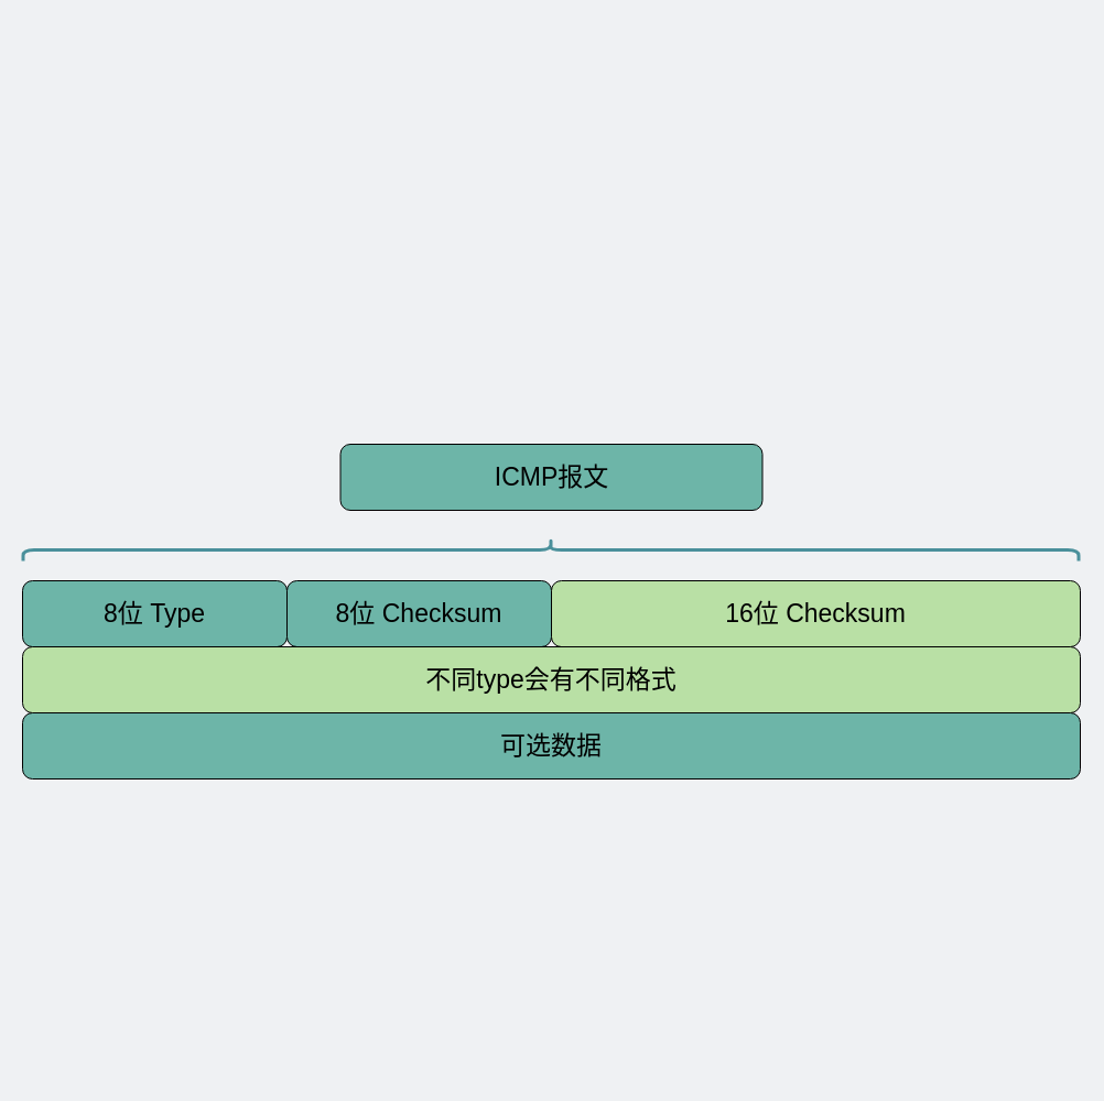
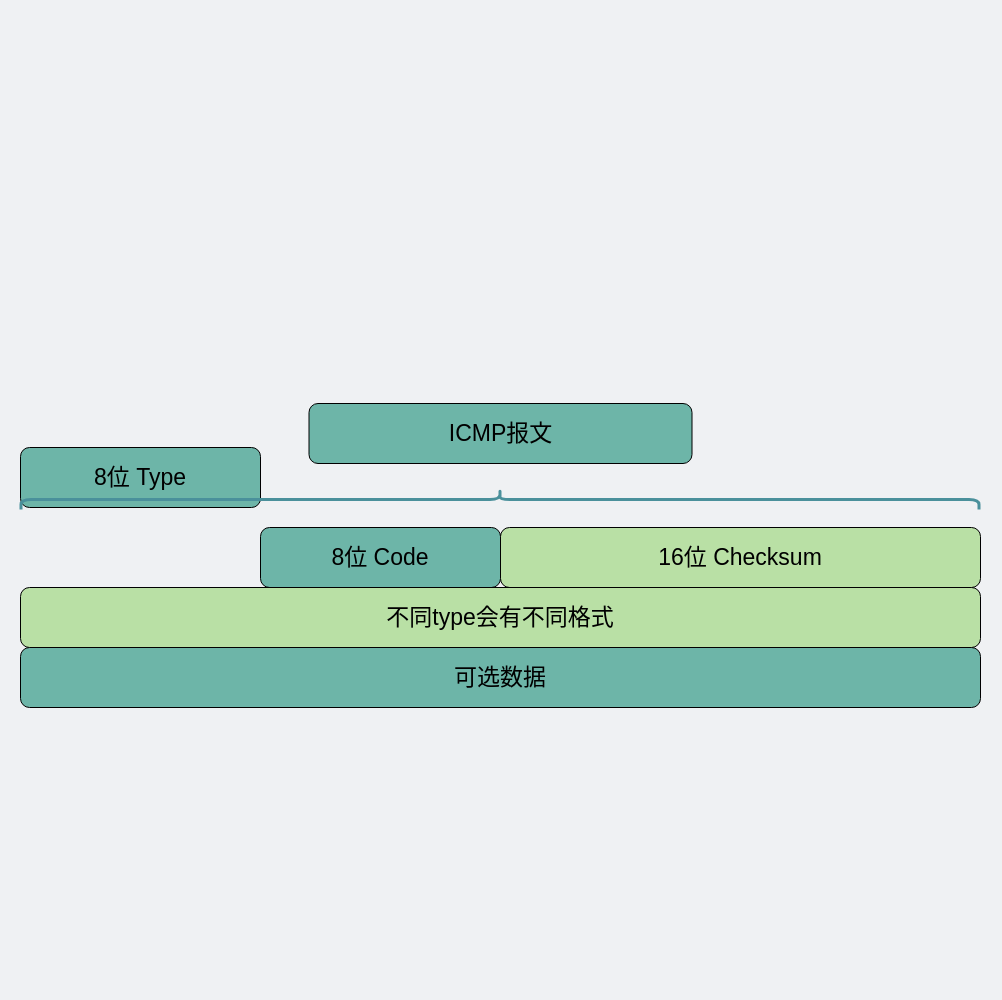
  <mxCell id="0" />
  <mxCell id="1" parent="0" />
  <mxCell id="2" value="ICMP报文" style="rounded=1;whiteSpace=wrap;html=1;fontSize=23;fillColor=#6DB5A8;" parent="1" vertex="1"><mxGeometry x="308.5" y="403" width="383" height="60" as="geometry" /></mxCell>
  <mxCell id="3" value="&lt;font style=&quot;font-size: 23px;&quot;&gt;可选数据&lt;/font&gt;" style="rounded=1;whiteSpace=wrap;html=1;fontSize=23;fillColor=#6DB5A8;" vertex="1" parent="1"><mxGeometry x="20" y="647" width="960" height="60" as="geometry" /></mxCell>
- <mxCell id="4" value="&lt;font style=&quot;font-size: 23px&quot;&gt;8位 Type&lt;/font&gt;" style="rounded=1;whiteSpace=wrap;html=1;fontSize=23;fillColor=#6DB5A8;" vertex="1" parent="1"><mxGeometry x="20" y="527" width="240" height="60" as="geometry" /></mxCell>
- <mxCell id="5" value="&lt;font style=&quot;font-size: 23px&quot;&gt;8位 Checksum&lt;/font&gt;" style="rounded=1;whiteSpace=wrap;html=1;fontSize=23;fillColor=#6DB5A8;" vertex="1" parent="1"><mxGeometry x="260" y="527" width="240" height="60" as="geometry" /></mxCell>
+ <mxCell id="4" value="&lt;font style=&quot;font-size: 23px&quot;&gt;8位 Type&lt;/font&gt;" style="rounded=1;whiteSpace=wrap;html=1;fontSize=23;fillColor=#6DB5A8;" vertex="1" parent="1"><mxGeometry x="20" y="447" width="240" height="60" as="geometry" /></mxCell>
+ <mxCell id="5" value="&lt;font style=&quot;font-size: 23px&quot;&gt;8位 Code&lt;/font&gt;" style="rounded=1;whiteSpace=wrap;html=1;fontSize=23;fillColor=#6DB5A8;" vertex="1" parent="1"><mxGeometry x="260" y="527" width="240" height="60" as="geometry" /></mxCell>
  <mxCell id="6" value="&lt;font style=&quot;font-size: 23px&quot;&gt;16位 Checksum&lt;/font&gt;" style="rounded=1;whiteSpace=wrap;html=1;fontSize=23;fillColor=#b9e0a5;" vertex="1" parent="1"><mxGeometry x="500" y="527" width="480" height="60" as="geometry" /></mxCell>
  <mxCell id="7" value="不同type会有不同格式" style="rounded=1;whiteSpace=wrap;html=1;fontSize=23;fillColor=#B9E0A5;" vertex="1" parent="1"><mxGeometry x="20" y="587" width="960" height="60" as="geometry" /></mxCell>
  <mxCell id="8" value="" style="shape=curlyBracket;whiteSpace=wrap;html=1;rounded=1;flipH=1;labelPosition=right;verticalLabelPosition=middle;align=left;verticalAlign=middle;rotation=-90;strokeWidth=3;strokeColor=#4A909B;" vertex="1" parent="1"><mxGeometry x="489.5" y="20" width="20" height="958" as="geometry" /></mxCell>
